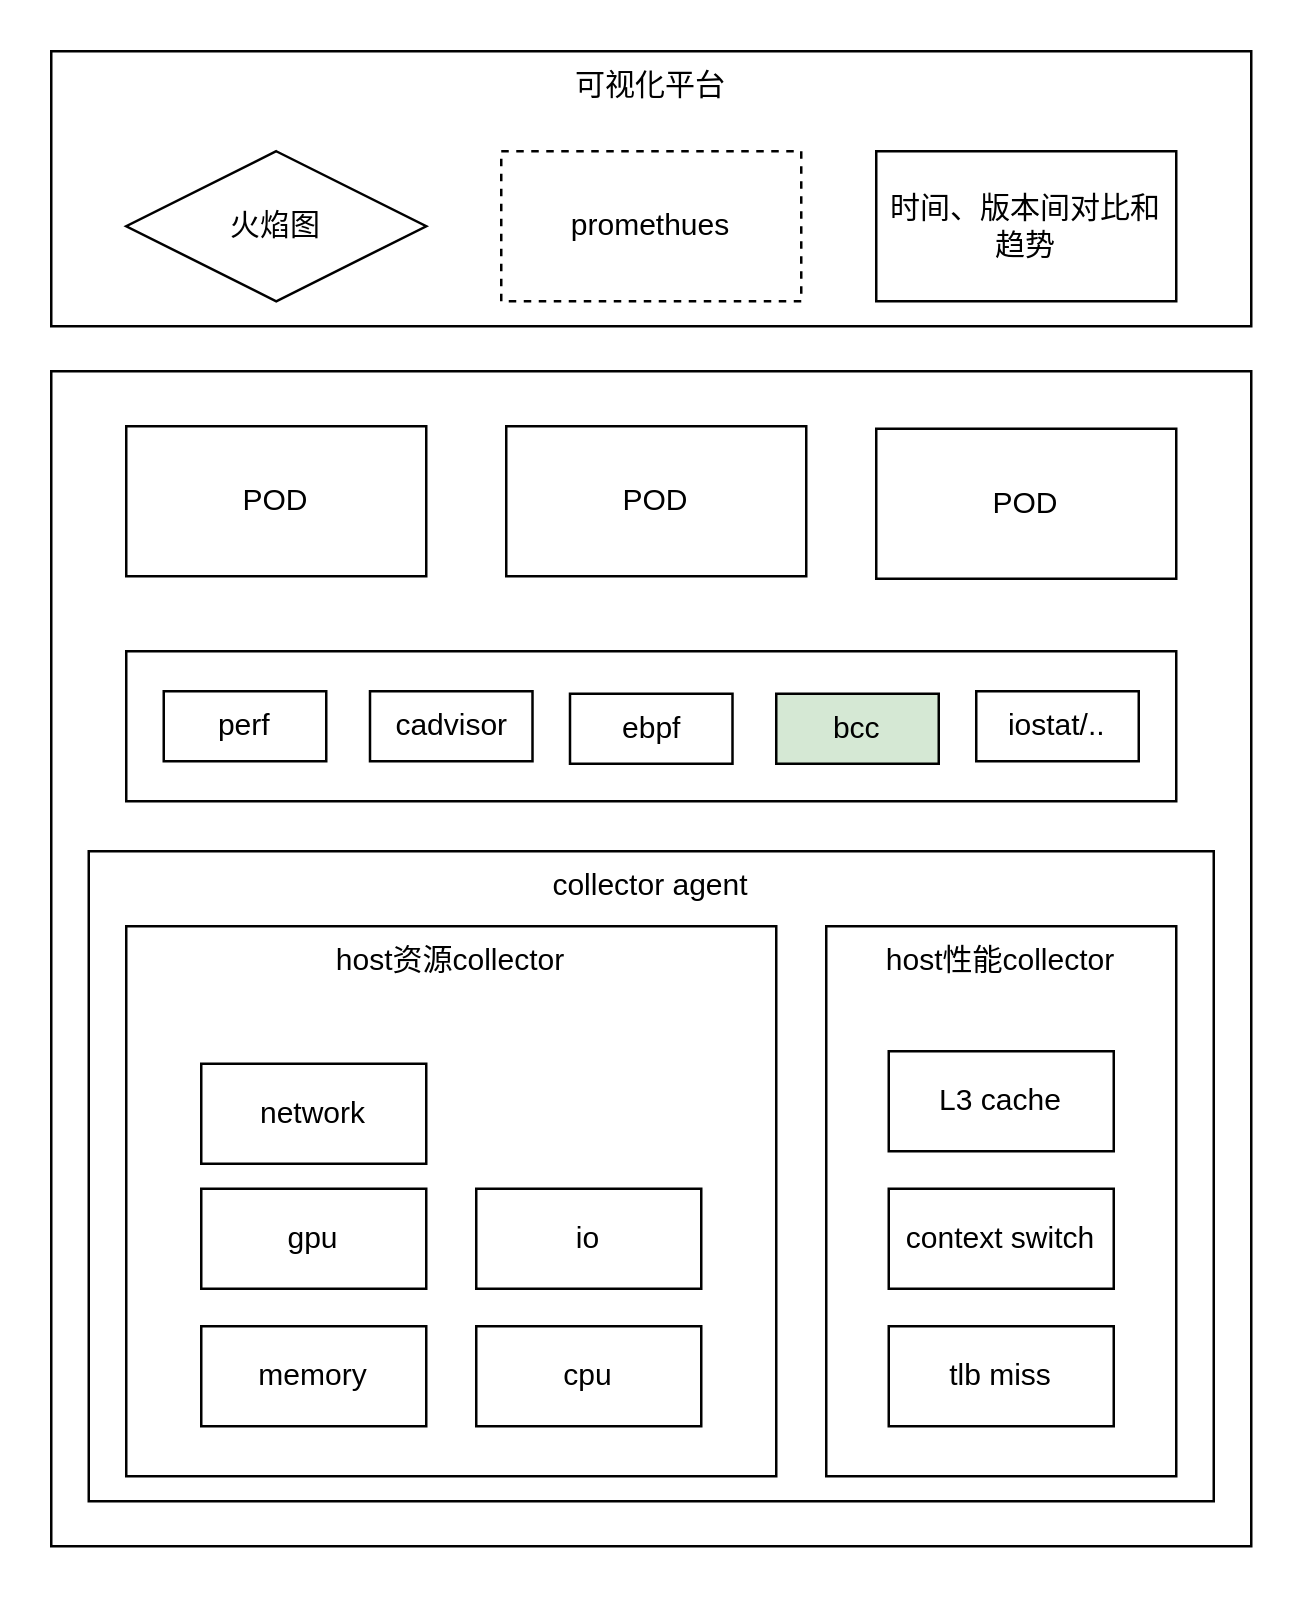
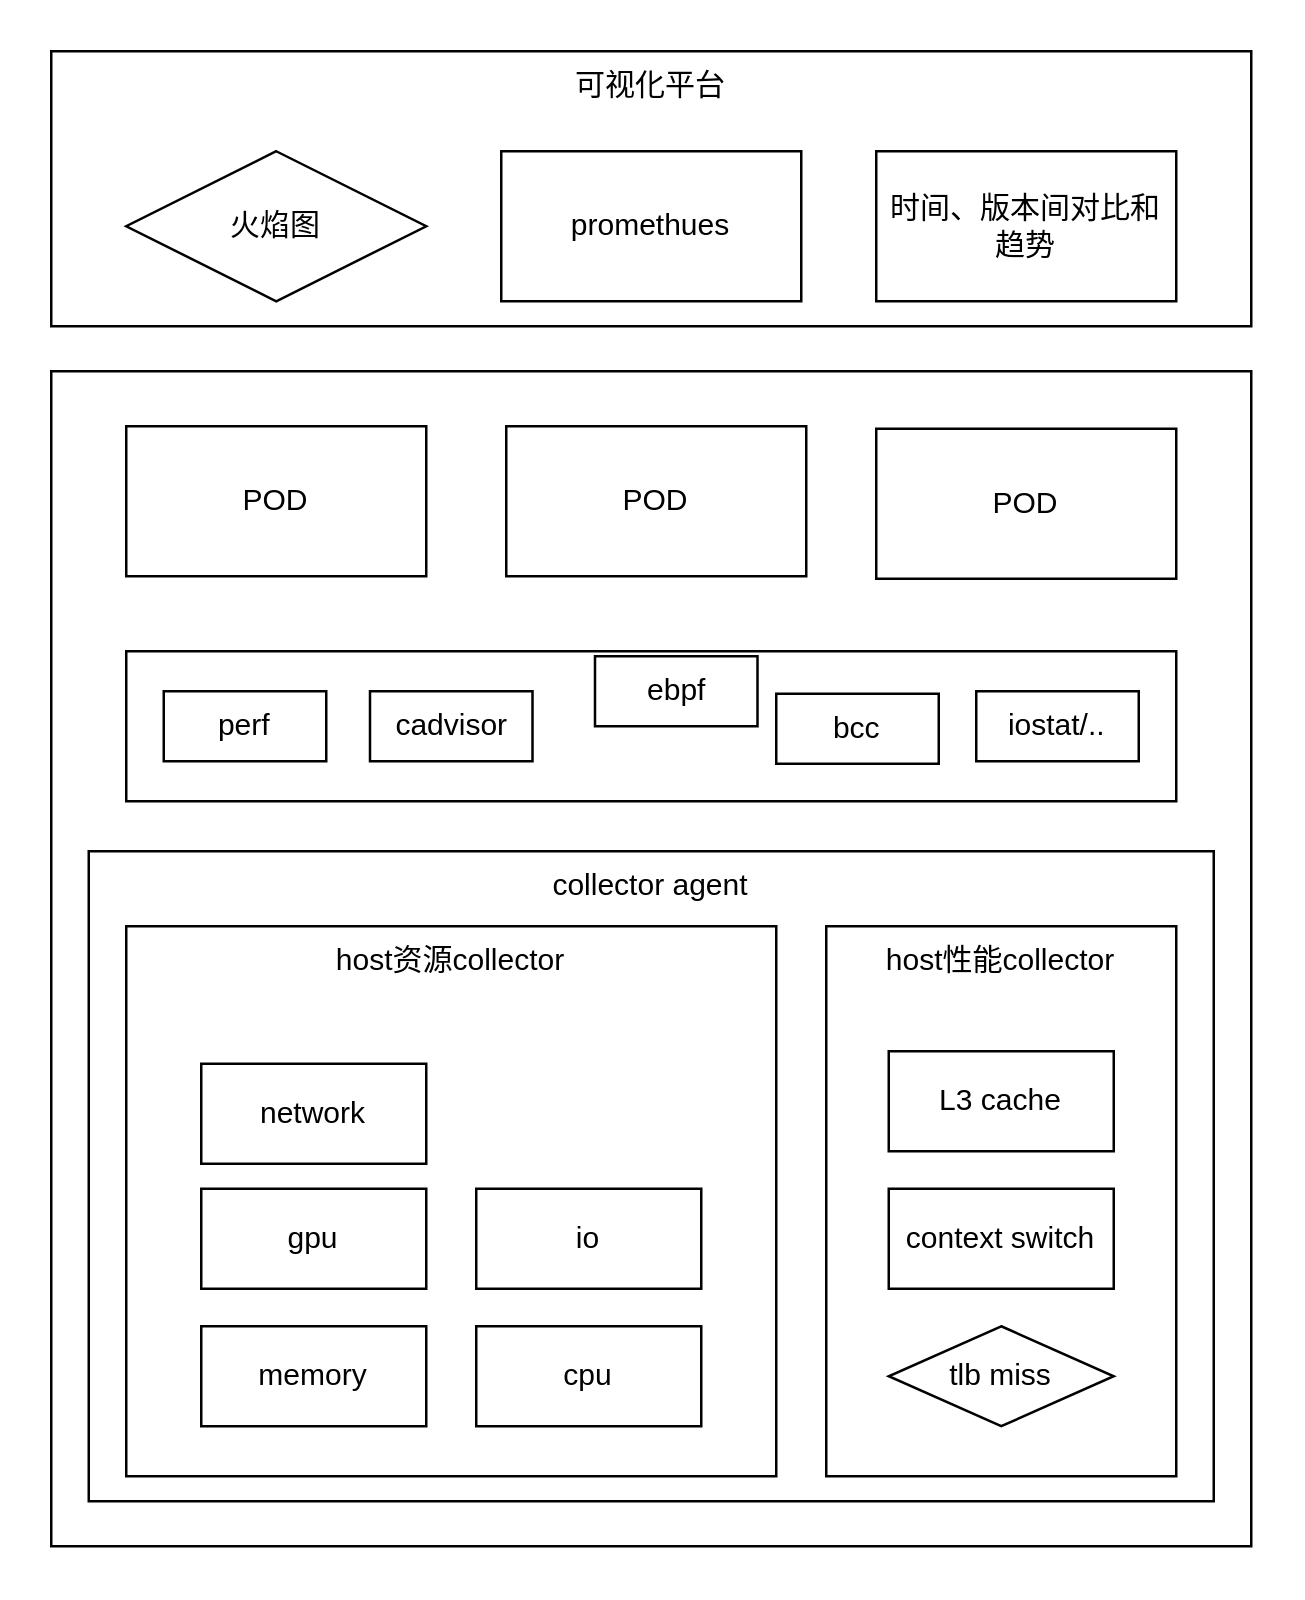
  <mxCell id="0" />
  <mxCell id="1" parent="0" />
  <mxCell id="2" value="" style="rounded=0;whiteSpace=wrap;html=1;" parent="1" vertex="1"><mxGeometry x="20" y="148" width="480" height="470" as="geometry" /></mxCell>
  <mxCell id="3" value="collector agent" style="rounded=0;whiteSpace=wrap;html=1;horizontal=1;verticalAlign=top;" parent="1" vertex="1"><mxGeometry x="35" y="340" width="450" height="260" as="geometry" /></mxCell>
  <mxCell id="4" value="host性能collector" style="rounded=0;whiteSpace=wrap;html=1;verticalAlign=top;" parent="1" vertex="1"><mxGeometry x="330" y="370" width="140" height="220" as="geometry" /></mxCell>
  <mxCell id="5" value="host资源collector" style="rounded=0;whiteSpace=wrap;html=1;verticalAlign=top;" parent="1" vertex="1"><mxGeometry x="50" y="370" width="260" height="220" as="geometry" /></mxCell>
  <mxCell id="6" value="memory" style="rounded=0;whiteSpace=wrap;html=1;" parent="1" vertex="1"><mxGeometry x="80" y="530" width="90" height="40" as="geometry" /></mxCell>
  <mxCell id="7" value="cpu" style="rounded=0;whiteSpace=wrap;html=1;" parent="1" vertex="1"><mxGeometry x="190" y="530" width="90" height="40" as="geometry" /></mxCell>
  <mxCell id="8" value="gpu" style="rounded=0;whiteSpace=wrap;html=1;" parent="1" vertex="1"><mxGeometry x="80" y="475" width="90" height="40" as="geometry" /></mxCell>
  <mxCell id="9" value="context switch" style="rounded=0;whiteSpace=wrap;html=1;" parent="1" vertex="1"><mxGeometry x="355" y="475" width="90" height="40" as="geometry" /></mxCell>
  <mxCell id="10" value="io" style="rounded=0;whiteSpace=wrap;html=1;" parent="1" vertex="1"><mxGeometry x="190" y="475" width="90" height="40" as="geometry" /></mxCell>
  <mxCell id="11" value="network" style="rounded=0;whiteSpace=wrap;html=1;" parent="1" vertex="1"><mxGeometry x="80" y="425" width="90" height="40" as="geometry" /></mxCell>
  <mxCell id="12" value="L3 cache" style="rounded=0;whiteSpace=wrap;html=1;" parent="1" vertex="1"><mxGeometry x="355" y="420" width="90" height="40" as="geometry" /></mxCell>
- <mxCell id="13" value="tlb miss" style="rounded=0;whiteSpace=wrap;html=1;" parent="1" vertex="1"><mxGeometry x="355" y="530" width="90" height="40" as="geometry" /></mxCell>
+ <mxCell id="13" value="tlb miss" style="rhombus;whiteSpace=wrap;html=1;" parent="1" vertex="1"><mxGeometry x="355" y="530" width="90" height="40" as="geometry" /></mxCell>
  <mxCell id="14" value="POD" style="rounded=0;whiteSpace=wrap;html=1;" parent="1" vertex="1"><mxGeometry x="50" y="170" width="120" height="60" as="geometry" /></mxCell>
  <mxCell id="15" value="POD" style="rounded=0;whiteSpace=wrap;html=1;" parent="1" vertex="1"><mxGeometry x="202" y="170" width="120" height="60" as="geometry" /></mxCell>
  <mxCell id="16" value="POD" style="rounded=0;whiteSpace=wrap;html=1;" parent="1" vertex="1"><mxGeometry x="350" y="171" width="120" height="60" as="geometry" /></mxCell>
  <mxCell id="17" value="" style="rounded=0;whiteSpace=wrap;html=1;" parent="1" vertex="1"><mxGeometry x="50" y="260" width="420" height="60" as="geometry" /></mxCell>
  <mxCell id="18" value="perf" style="rounded=0;whiteSpace=wrap;html=1;" parent="1" vertex="1"><mxGeometry x="65" y="276" width="65" height="28" as="geometry" /></mxCell>
  <mxCell id="19" value="cadvisor" style="rounded=0;whiteSpace=wrap;html=1;" parent="1" vertex="1"><mxGeometry x="147.5" y="276" width="65" height="28" as="geometry" /></mxCell>
- <mxCell id="20" value="ebpf" style="rounded=0;whiteSpace=wrap;html=1;" parent="1" vertex="1"><mxGeometry x="227.5" y="277" width="65" height="28" as="geometry" /></mxCell>
- <mxCell id="21" value="bcc" style="rounded=0;whiteSpace=wrap;html=1;fillColor=#d5e8d4;" parent="1" vertex="1"><mxGeometry x="310" y="277" width="65" height="28" as="geometry" /></mxCell>
+ <mxCell id="20" value="ebpf" style="rounded=0;whiteSpace=wrap;html=1;" parent="1" vertex="1"><mxGeometry x="237.5" y="262" width="65" height="28" as="geometry" /></mxCell>
+ <mxCell id="21" value="bcc" style="rounded=0;whiteSpace=wrap;html=1;" parent="1" vertex="1"><mxGeometry x="310" y="277" width="65" height="28" as="geometry" /></mxCell>
  <mxCell id="22" value="iostat/.." style="rounded=0;whiteSpace=wrap;html=1;" parent="1" vertex="1"><mxGeometry x="390" y="276" width="65" height="28" as="geometry" /></mxCell>
  <mxCell id="23" value="可视化平台" style="rounded=0;whiteSpace=wrap;html=1;verticalAlign=top;" parent="1" vertex="1"><mxGeometry x="20" y="20" width="480" height="110" as="geometry" /></mxCell>
  <mxCell id="24" value="火焰图" style="rhombus;whiteSpace=wrap;html=1;" parent="1" vertex="1"><mxGeometry x="50" y="60" width="120" height="60" as="geometry" /></mxCell>
- <mxCell id="25" value="promethues" style="rounded=0;whiteSpace=wrap;html=1;dashed=1;" parent="1" vertex="1"><mxGeometry x="200" y="60" width="120" height="60" as="geometry" /></mxCell>
+ <mxCell id="25" value="promethues" style="rounded=0;whiteSpace=wrap;html=1;" parent="1" vertex="1"><mxGeometry x="200" y="60" width="120" height="60" as="geometry" /></mxCell>
  <mxCell id="26" value="时间、版本间对比和趋势" style="rounded=0;whiteSpace=wrap;html=1;" parent="1" vertex="1"><mxGeometry x="350" y="60" width="120" height="60" as="geometry" /></mxCell>
